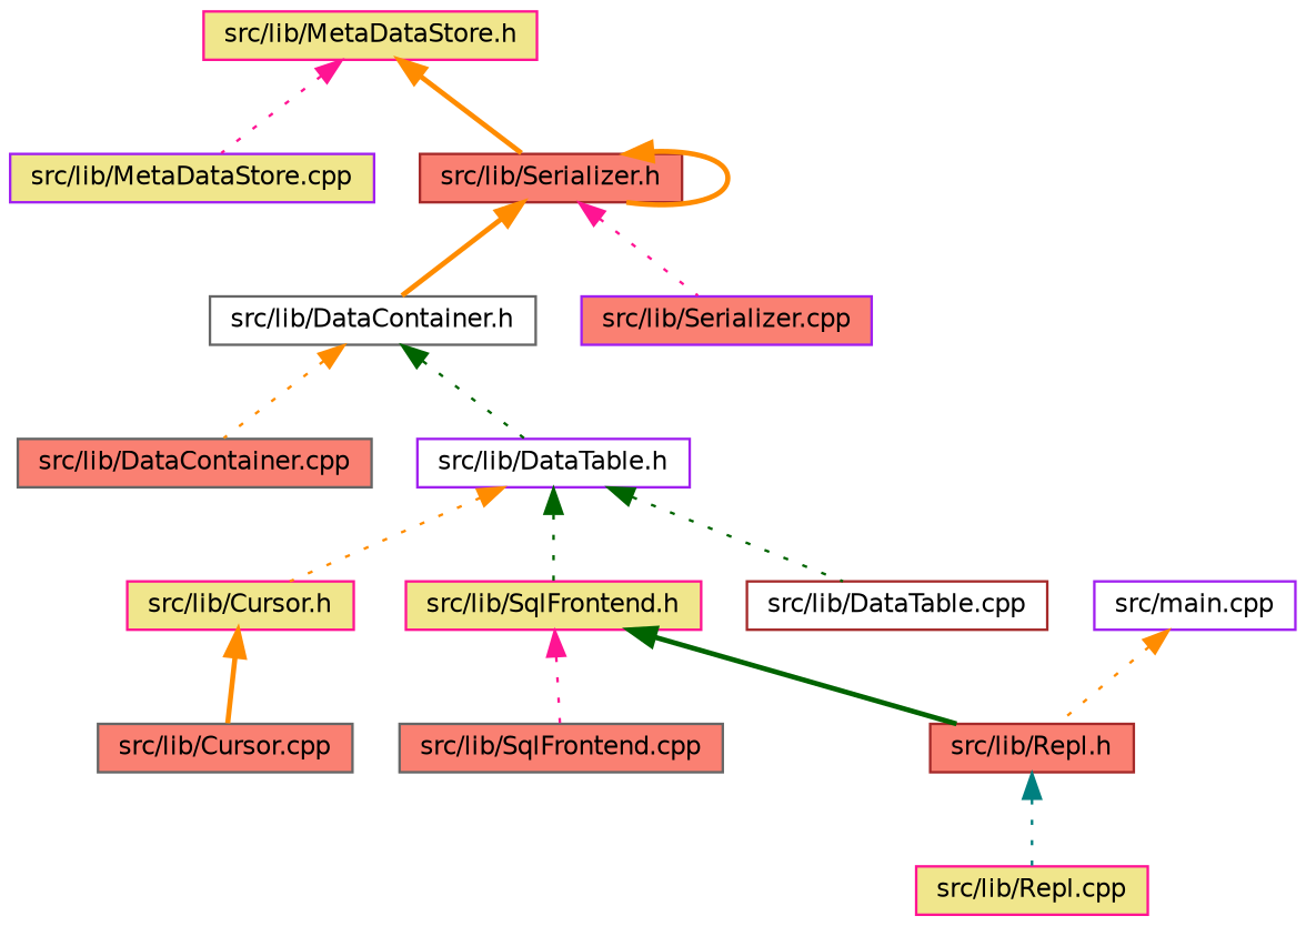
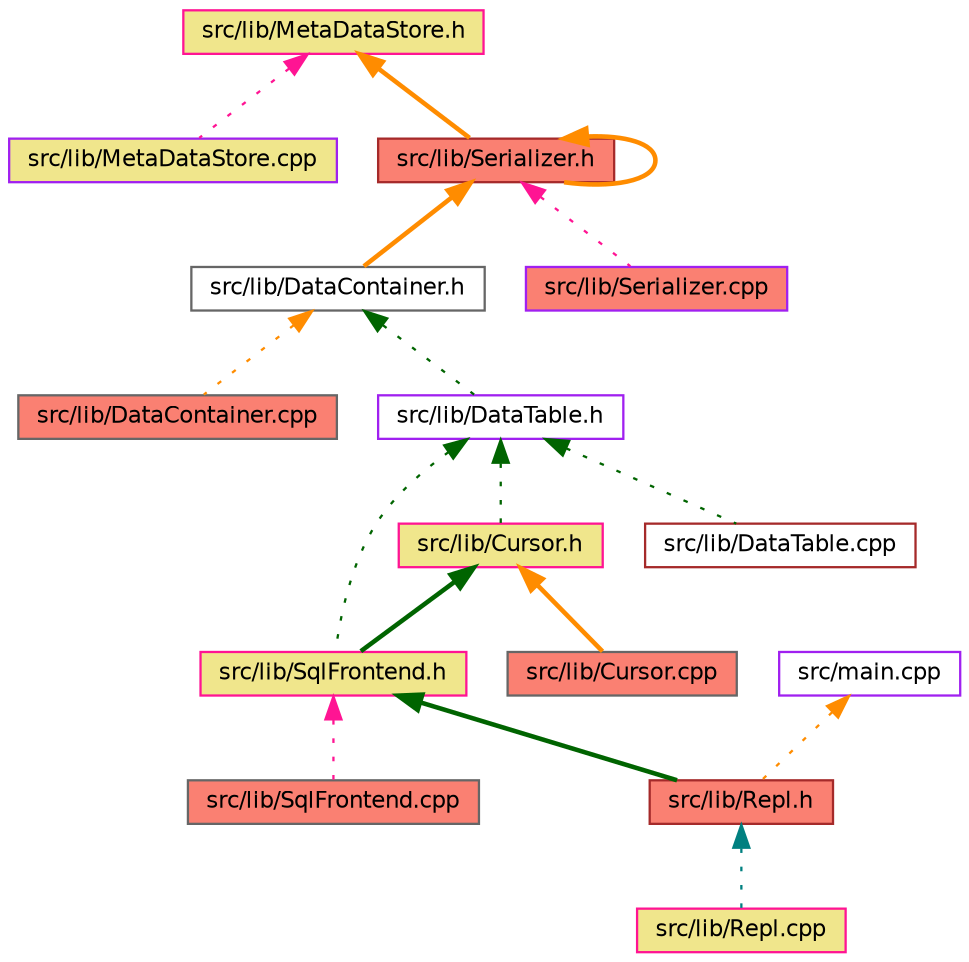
  digraph {
    node [color=deeppink fillcolor=salmon fontname=Helvetica fontsize=10 shape=record style=filled]
    edge [color=darkorange dir=back fontname=Helvetica fontsize=10 labelfontname=Helvetica labelfontsize=10 style=dotted]
    n1 [fillcolor=khaki fontcolor=black height=0.2 label="src/lib/MetaDataStore.h" width=0.4]
    n2 [color=purple fillcolor=khaki height=0.2 label="src/lib/MetaDataStore.cpp" width=0.4]
    n3 [color=brown height=0.2 label="src/lib/Serializer.h" width=0.4]
    n4 [color=gray40 fillcolor=white height=0.2 label="src/lib/DataContainer.h" width=0.4]
    n5 [color=gray40 height=0.2 label="src/lib/DataContainer.cpp" width=0.4]
    n6 [color=purple fillcolor=white height=0.2 label="src/lib/DataTable.h" width=0.4]
    n7 [color=purple height=0.2 label="src/lib/Serializer.cpp" width=0.4]
    n8 [fillcolor=khaki height=0.2 label="src/lib/Cursor.h" width=0.4]
    n9 [fillcolor=khaki height=0.2 label="src/lib/SqlFrontend.h" width=0.4]
    n10 [color=brown fillcolor=white height=0.2 label="src/lib/DataTable.cpp" width=0.4]
    n11 [color=gray40 height=0.2 label="src/lib/Cursor.cpp" width=0.4]
    n12 [color=brown height=0.2 label="src/lib/Repl.h" width=0.4]
    n13 [color=gray40 height=0.2 label="src/lib/SqlFrontend.cpp" width=0.4]
    n14 [fillcolor=khaki height=0.2 label="src/lib/Repl.cpp" width=0.4]
    n15 [color=purple fillcolor=white height=0.2 label="src/main.cpp" width=0.4]
    n1 -> n2 [color=deeppink]
    n1 -> n3 [style=bold]
    n3 -> n3 [style=bold]
    n3 -> n4 [style=bold]
    n3 -> n7 [color=deeppink]
    n4 -> n5
    n4 -> n6 [color=darkgreen]
-   n6 -> n8
+   n6 -> n8 [color=darkgreen]
    n6 -> n9 [color=darkgreen]
    n6 -> n10 [color=darkgreen]
+   n8 -> n9 [color=darkgreen style=bold]
    n8 -> n11 [style=bold]
    n9 -> n12 [color=darkgreen style=bold]
    n9 -> n13 [color=deeppink]
    n12 -> n14 [color=teal]
    n15 -> n12
  }
